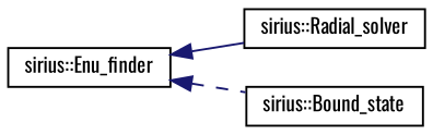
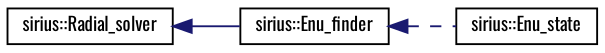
  digraph {
    fontname=Oswald
    rankdir=LR
    node [color=black fillcolor=white fontname=Oswald fontsize=10 shape=record style=filled]
    edge [color=midnightblue dir=back fontname=Oswald fontsize=10 labelfontname=Helvetica labelfontsize=10]
    n1 [height=0.2 label="sirius::Radial_solver" width=0.4]
    n2 [height=0.2 label="sirius::Enu_finder" width=0.4]
-   n3 [height=0.2 label="sirius::Bound_state" width=0.4]
-   n2 -> n1 [style=solid]
+   n3 [height=0.2 label="sirius::Enu_state" width=0.4]
+   n1 -> n2 [style=solid]
    n2 -> n3 [style=dashed]
  }
